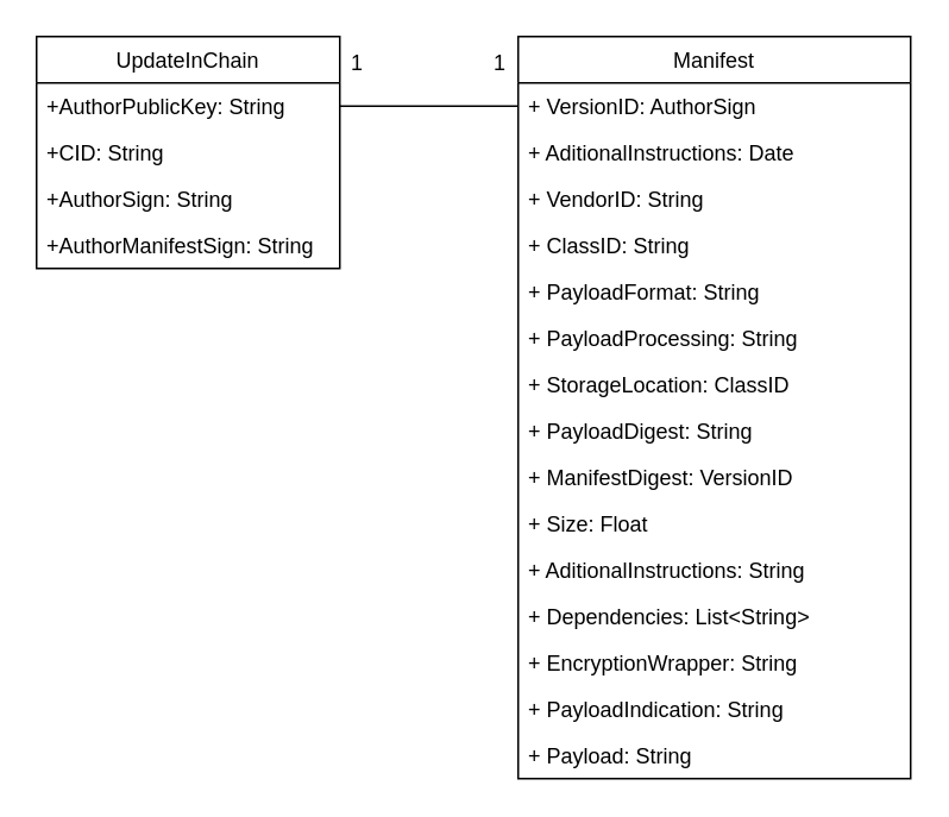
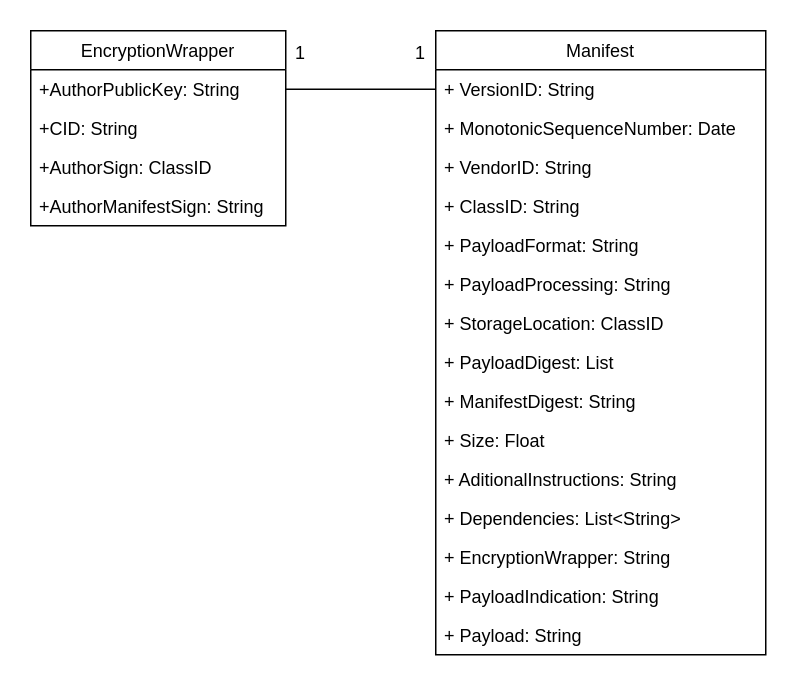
  <mxCell id="0" />
  <mxCell id="1" parent="0" />
  <mxCell id="2" value="Manifest" style="swimlane;fontStyle=0;childLayout=stackLayout;horizontal=1;startSize=26;fillColor=none;horizontalStack=0;resizeParent=1;resizeParentMax=0;resizeLast=0;collapsible=1;marginBottom=0;" parent="1" vertex="1"><mxGeometry x="290" y="20" width="220" height="416" as="geometry" /></mxCell>
- <mxCell id="3" value="+ VersionID: AuthorSign" style="text;strokeColor=none;fillColor=none;align=left;verticalAlign=top;spacingLeft=4;spacingRight=4;overflow=hidden;rotatable=0;points=[[0,0.5],[1,0.5]];portConstraint=eastwest;" parent="2" vertex="1"><mxGeometry y="26" width="220" height="26" as="geometry" /></mxCell>
- <mxCell id="4" value="+ AditionalInstructions: Date" style="text;strokeColor=none;fillColor=none;align=left;verticalAlign=top;spacingLeft=4;spacingRight=4;overflow=hidden;rotatable=0;points=[[0,0.5],[1,0.5]];portConstraint=eastwest;" parent="2" vertex="1"><mxGeometry y="52" width="220" height="26" as="geometry" /></mxCell>
+ <mxCell id="3" value="+ VersionID: String" style="text;strokeColor=none;fillColor=none;align=left;verticalAlign=top;spacingLeft=4;spacingRight=4;overflow=hidden;rotatable=0;points=[[0,0.5],[1,0.5]];portConstraint=eastwest;" parent="2" vertex="1"><mxGeometry y="26" width="220" height="26" as="geometry" /></mxCell>
+ <mxCell id="4" value="+ MonotonicSequenceNumber: Date" style="text;strokeColor=none;fillColor=none;align=left;verticalAlign=top;spacingLeft=4;spacingRight=4;overflow=hidden;rotatable=0;points=[[0,0.5],[1,0.5]];portConstraint=eastwest;" parent="2" vertex="1"><mxGeometry y="52" width="220" height="26" as="geometry" /></mxCell>
  <mxCell id="5" value="+ VendorID: String" style="text;strokeColor=none;fillColor=none;align=left;verticalAlign=top;spacingLeft=4;spacingRight=4;overflow=hidden;rotatable=0;points=[[0,0.5],[1,0.5]];portConstraint=eastwest;" parent="2" vertex="1"><mxGeometry y="78" width="220" height="26" as="geometry" /></mxCell>
  <mxCell id="6" value="+ ClassID: String" style="text;strokeColor=none;fillColor=none;align=left;verticalAlign=top;spacingLeft=4;spacingRight=4;overflow=hidden;rotatable=0;points=[[0,0.5],[1,0.5]];portConstraint=eastwest;" parent="2" vertex="1"><mxGeometry y="104" width="220" height="26" as="geometry" /></mxCell>
  <mxCell id="7" value="+ PayloadFormat: String" style="text;strokeColor=none;fillColor=none;align=left;verticalAlign=top;spacingLeft=4;spacingRight=4;overflow=hidden;rotatable=0;points=[[0,0.5],[1,0.5]];portConstraint=eastwest;" parent="2" vertex="1"><mxGeometry y="130" width="220" height="26" as="geometry" /></mxCell>
  <mxCell id="8" value="+ PayloadProcessing: String" style="text;strokeColor=none;fillColor=none;align=left;verticalAlign=top;spacingLeft=4;spacingRight=4;overflow=hidden;rotatable=0;points=[[0,0.5],[1,0.5]];portConstraint=eastwest;" parent="2" vertex="1"><mxGeometry y="156" width="220" height="26" as="geometry" /></mxCell>
  <mxCell id="9" value="+ StorageLocation: ClassID" style="text;strokeColor=none;fillColor=none;align=left;verticalAlign=top;spacingLeft=4;spacingRight=4;overflow=hidden;rotatable=0;points=[[0,0.5],[1,0.5]];portConstraint=eastwest;" parent="2" vertex="1"><mxGeometry y="182" width="220" height="26" as="geometry" /></mxCell>
- <mxCell id="10" value="+ PayloadDigest: String" style="text;strokeColor=none;fillColor=none;align=left;verticalAlign=top;spacingLeft=4;spacingRight=4;overflow=hidden;rotatable=0;points=[[0,0.5],[1,0.5]];portConstraint=eastwest;" parent="2" vertex="1"><mxGeometry y="208" width="220" height="26" as="geometry" /></mxCell>
- <mxCell id="11" value="+ ManifestDigest: VersionID" style="text;strokeColor=none;fillColor=none;align=left;verticalAlign=top;spacingLeft=4;spacingRight=4;overflow=hidden;rotatable=0;points=[[0,0.5],[1,0.5]];portConstraint=eastwest;" parent="2" vertex="1"><mxGeometry y="234" width="220" height="26" as="geometry" /></mxCell>
+ <mxCell id="10" value="+ PayloadDigest: List" style="text;strokeColor=none;fillColor=none;align=left;verticalAlign=top;spacingLeft=4;spacingRight=4;overflow=hidden;rotatable=0;points=[[0,0.5],[1,0.5]];portConstraint=eastwest;" parent="2" vertex="1"><mxGeometry y="208" width="220" height="26" as="geometry" /></mxCell>
+ <mxCell id="11" value="+ ManifestDigest: String" style="text;strokeColor=none;fillColor=none;align=left;verticalAlign=top;spacingLeft=4;spacingRight=4;overflow=hidden;rotatable=0;points=[[0,0.5],[1,0.5]];portConstraint=eastwest;" parent="2" vertex="1"><mxGeometry y="234" width="220" height="26" as="geometry" /></mxCell>
  <mxCell id="12" value="+ Size: Float" style="text;strokeColor=none;fillColor=none;align=left;verticalAlign=top;spacingLeft=4;spacingRight=4;overflow=hidden;rotatable=0;points=[[0,0.5],[1,0.5]];portConstraint=eastwest;" parent="2" vertex="1"><mxGeometry y="260" width="220" height="26" as="geometry" /></mxCell>
  <mxCell id="13" value="+ AditionalInstructions: String" style="text;strokeColor=none;fillColor=none;align=left;verticalAlign=top;spacingLeft=4;spacingRight=4;overflow=hidden;rotatable=0;points=[[0,0.5],[1,0.5]];portConstraint=eastwest;" parent="2" vertex="1"><mxGeometry y="286" width="220" height="26" as="geometry" /></mxCell>
  <mxCell id="14" value="+ Dependencies: List&lt;String&gt;" style="text;strokeColor=none;fillColor=none;align=left;verticalAlign=top;spacingLeft=4;spacingRight=4;overflow=hidden;rotatable=0;points=[[0,0.5],[1,0.5]];portConstraint=eastwest;" parent="2" vertex="1"><mxGeometry y="312" width="220" height="26" as="geometry" /></mxCell>
  <mxCell id="15" value="+ EncryptionWrapper: String" style="text;strokeColor=none;fillColor=none;align=left;verticalAlign=top;spacingLeft=4;spacingRight=4;overflow=hidden;rotatable=0;points=[[0,0.5],[1,0.5]];portConstraint=eastwest;" parent="2" vertex="1"><mxGeometry y="338" width="220" height="26" as="geometry" /></mxCell>
  <mxCell id="16" value="+ PayloadIndication: String" style="text;strokeColor=none;fillColor=none;align=left;verticalAlign=top;spacingLeft=4;spacingRight=4;overflow=hidden;rotatable=0;points=[[0,0.5],[1,0.5]];portConstraint=eastwest;" vertex="1" parent="2"><mxGeometry y="364" width="220" height="26" as="geometry" /></mxCell>
  <mxCell id="17" value="+ Payload: String" style="text;strokeColor=none;fillColor=none;align=left;verticalAlign=top;spacingLeft=4;spacingRight=4;overflow=hidden;rotatable=0;points=[[0,0.5],[1,0.5]];portConstraint=eastwest;" parent="2" vertex="1"><mxGeometry y="390" width="220" height="26" as="geometry" /></mxCell>
- <mxCell id="18" value="UpdateInChain" style="swimlane;fontStyle=0;childLayout=stackLayout;horizontal=1;startSize=26;fillColor=none;horizontalStack=0;resizeParent=1;resizeParentMax=0;resizeLast=0;collapsible=1;marginBottom=0;" parent="1" vertex="1"><mxGeometry x="20" y="20" width="170" height="130" as="geometry" /></mxCell>
+ <mxCell id="18" value="EncryptionWrapper" style="swimlane;fontStyle=0;childLayout=stackLayout;horizontal=1;startSize=26;fillColor=none;horizontalStack=0;resizeParent=1;resizeParentMax=0;resizeLast=0;collapsible=1;marginBottom=0;" parent="1" vertex="1"><mxGeometry x="20" y="20" width="170" height="130" as="geometry" /></mxCell>
  <mxCell id="19" value="+AuthorPublicKey: String" style="text;strokeColor=none;fillColor=none;align=left;verticalAlign=top;spacingLeft=4;spacingRight=4;overflow=hidden;rotatable=0;points=[[0,0.5],[1,0.5]];portConstraint=eastwest;" parent="18" vertex="1"><mxGeometry y="26" width="170" height="26" as="geometry" /></mxCell>
  <mxCell id="20" value="+CID: String" style="text;strokeColor=none;fillColor=none;align=left;verticalAlign=top;spacingLeft=4;spacingRight=4;overflow=hidden;rotatable=0;points=[[0,0.5],[1,0.5]];portConstraint=eastwest;" vertex="1" parent="18"><mxGeometry y="52" width="170" height="26" as="geometry" /></mxCell>
- <mxCell id="21" value="+AuthorSign: String" style="text;strokeColor=none;fillColor=none;align=left;verticalAlign=top;spacingLeft=4;spacingRight=4;overflow=hidden;rotatable=0;points=[[0,0.5],[1,0.5]];portConstraint=eastwest;" parent="18" vertex="1"><mxGeometry y="78" width="170" height="26" as="geometry" /></mxCell>
+ <mxCell id="21" value="+AuthorSign: ClassID" style="text;strokeColor=none;fillColor=none;align=left;verticalAlign=top;spacingLeft=4;spacingRight=4;overflow=hidden;rotatable=0;points=[[0,0.5],[1,0.5]];portConstraint=eastwest;" parent="18" vertex="1"><mxGeometry y="78" width="170" height="26" as="geometry" /></mxCell>
  <mxCell id="22" value="+AuthorManifestSign: String" style="text;strokeColor=none;fillColor=none;align=left;verticalAlign=top;spacingLeft=4;spacingRight=4;overflow=hidden;rotatable=0;points=[[0,0.5],[1,0.5]];portConstraint=eastwest;" parent="18" vertex="1"><mxGeometry y="104" width="170" height="26" as="geometry" /></mxCell>
  <mxCell id="23" style="edgeStyle=orthogonalEdgeStyle;rounded=0;orthogonalLoop=1;jettySize=auto;html=1;exitX=0;exitY=0.5;exitDx=0;exitDy=0;entryX=1;entryY=0.5;entryDx=0;entryDy=0;endArrow=none;endFill=1;" parent="1" source="3" target="19" edge="1"><mxGeometry relative="1" as="geometry"><mxPoint x="230" y="57" as="targetPoint" /></mxGeometry></mxCell>
  <mxCell id="24" value="1" style="text;html=1;strokeColor=none;fillColor=none;align=center;verticalAlign=middle;whiteSpace=wrap;rounded=0;" parent="1" vertex="1"><mxGeometry x="170" y="20" width="60" height="30" as="geometry" /></mxCell>
  <mxCell id="25" value="1" style="text;html=1;strokeColor=none;fillColor=none;align=center;verticalAlign=middle;whiteSpace=wrap;rounded=0;" parent="1" vertex="1"><mxGeometry x="260" y="20" width="40" height="30" as="geometry" /></mxCell>
